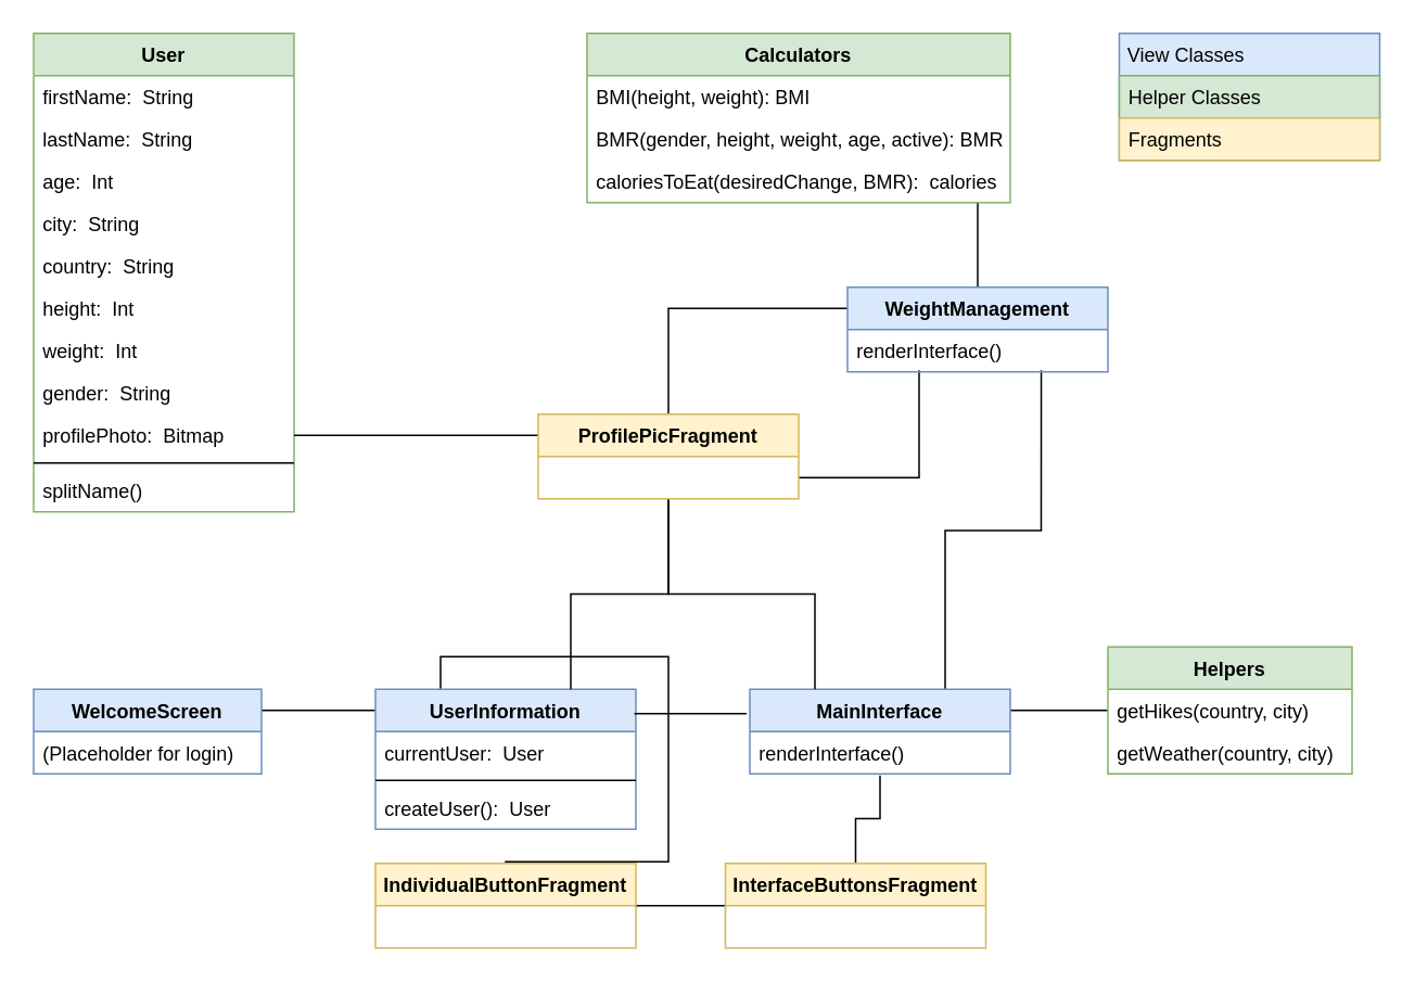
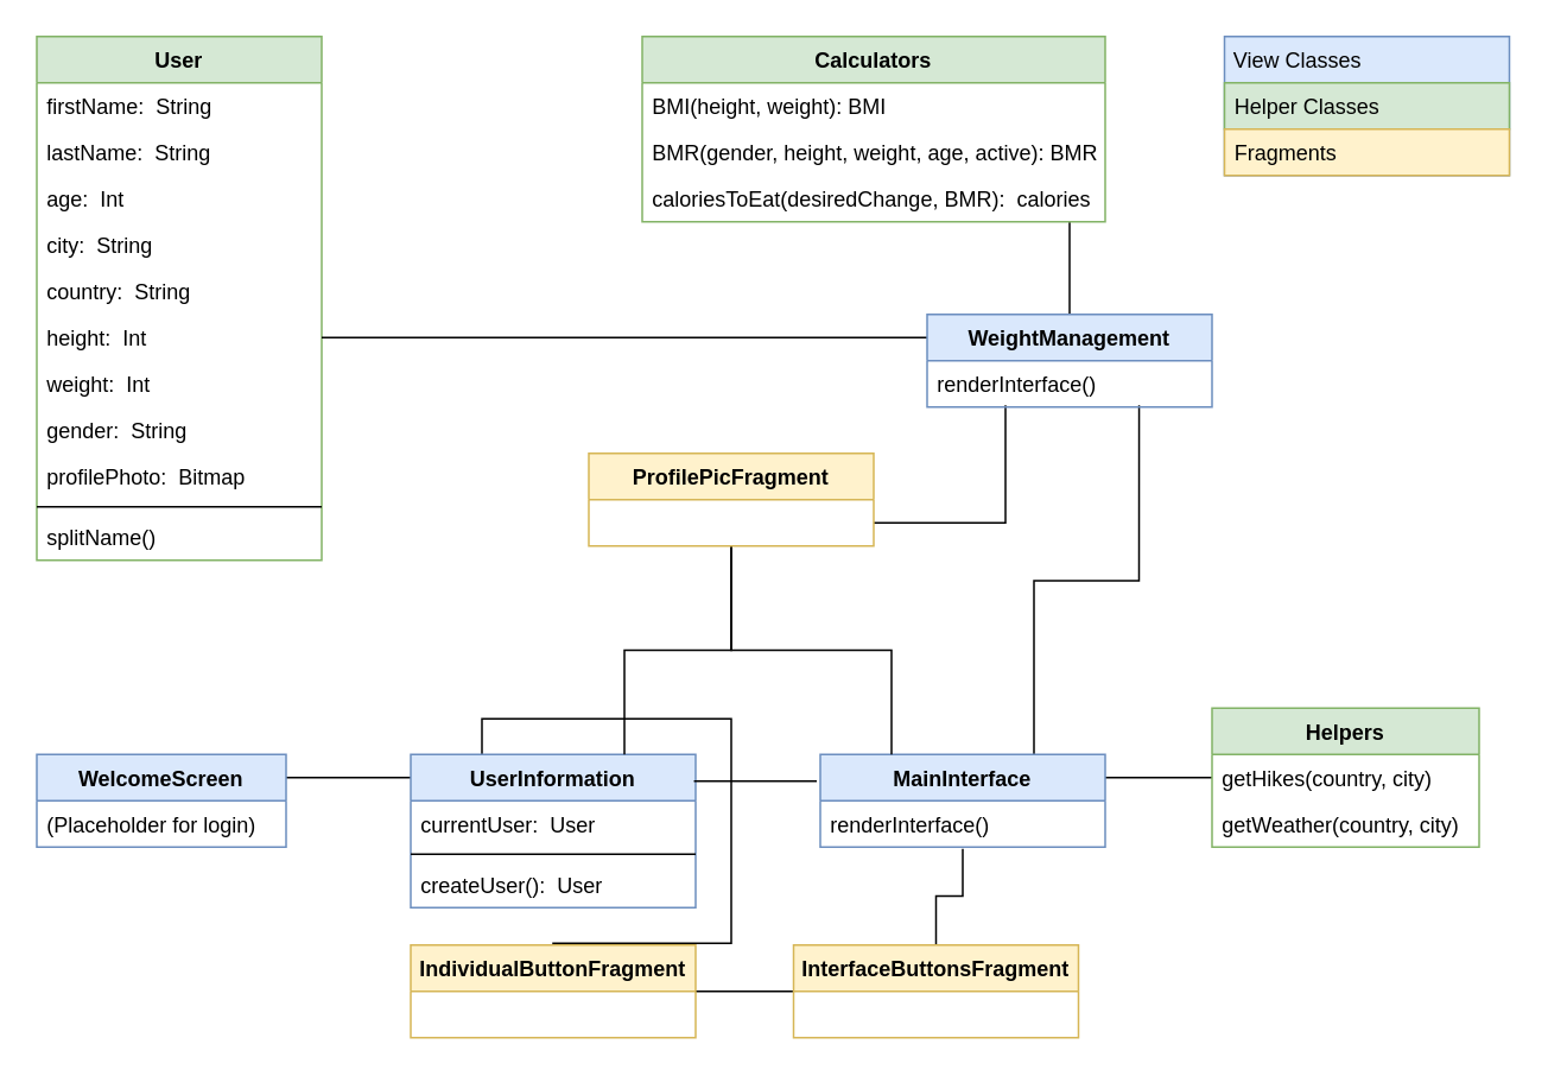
  <mxCell id="0" />
  <mxCell id="1" parent="0" />
  <mxCell id="2" value="User" style="swimlane;fontStyle=1;align=center;verticalAlign=top;childLayout=stackLayout;horizontal=1;startSize=26;horizontalStack=0;resizeParent=1;resizeLast=0;collapsible=1;marginBottom=0;rounded=0;shadow=0;strokeWidth=1;fillColor=#d5e8d4;strokeColor=#82b366;" parent="1" vertex="1"><mxGeometry width="160" height="294" as="geometry" x="20" y="20"><mxRectangle x="220" y="120" width="160" height="26" as="alternateBounds" /></mxGeometry></mxCell>
  <mxCell id="3" value="firstName:  String" style="text;align=left;verticalAlign=top;spacingLeft=4;spacingRight=4;overflow=hidden;rotatable=0;points=[[0,0.5],[1,0.5]];portConstraint=eastwest;" parent="2" vertex="1"><mxGeometry y="26" width="160" height="26" as="geometry" /></mxCell>
  <mxCell id="4" value="lastName:  String" style="text;align=left;verticalAlign=top;spacingLeft=4;spacingRight=4;overflow=hidden;rotatable=0;points=[[0,0.5],[1,0.5]];portConstraint=eastwest;rounded=0;shadow=0;html=0;" parent="2" vertex="1"><mxGeometry y="52" width="160" height="26" as="geometry" /></mxCell>
  <mxCell id="5" value="age:  Int" style="text;strokeColor=none;fillColor=none;align=left;verticalAlign=top;spacingLeft=4;spacingRight=4;overflow=hidden;rotatable=0;points=[[0,0.5],[1,0.5]];portConstraint=eastwest;" vertex="1" parent="2"><mxGeometry y="78" width="160" height="26" as="geometry" /></mxCell>
  <mxCell id="6" value="city:  String" style="text;strokeColor=none;fillColor=none;align=left;verticalAlign=top;spacingLeft=4;spacingRight=4;overflow=hidden;rotatable=0;points=[[0,0.5],[1,0.5]];portConstraint=eastwest;" vertex="1" parent="2"><mxGeometry y="104" width="160" height="26" as="geometry" /></mxCell>
  <mxCell id="7" value="country:  String" style="text;strokeColor=none;fillColor=none;align=left;verticalAlign=top;spacingLeft=4;spacingRight=4;overflow=hidden;rotatable=0;points=[[0,0.5],[1,0.5]];portConstraint=eastwest;" vertex="1" parent="2"><mxGeometry y="130" width="160" height="26" as="geometry" /></mxCell>
  <mxCell id="8" value="height:  Int" style="text;strokeColor=none;fillColor=none;align=left;verticalAlign=top;spacingLeft=4;spacingRight=4;overflow=hidden;rotatable=0;points=[[0,0.5],[1,0.5]];portConstraint=eastwest;" vertex="1" parent="2"><mxGeometry y="156" width="160" height="26" as="geometry" /></mxCell>
  <mxCell id="9" value="weight:  Int" style="text;strokeColor=none;fillColor=none;align=left;verticalAlign=top;spacingLeft=4;spacingRight=4;overflow=hidden;rotatable=0;points=[[0,0.5],[1,0.5]];portConstraint=eastwest;" vertex="1" parent="2"><mxGeometry y="182" width="160" height="26" as="geometry" /></mxCell>
  <mxCell id="10" value="gender:  String" style="text;strokeColor=none;fillColor=none;align=left;verticalAlign=top;spacingLeft=4;spacingRight=4;overflow=hidden;rotatable=0;points=[[0,0.5],[1,0.5]];portConstraint=eastwest;" vertex="1" parent="2"><mxGeometry y="208" width="160" height="26" as="geometry" /></mxCell>
  <mxCell id="11" value="profilePhoto:  Bitmap " style="text;align=left;verticalAlign=top;spacingLeft=4;spacingRight=4;overflow=hidden;rotatable=0;points=[[0,0.5],[1,0.5]];portConstraint=eastwest;rounded=0;shadow=0;html=0;" parent="2" vertex="1"><mxGeometry y="234" width="160" height="26" as="geometry" /></mxCell>
  <mxCell id="12" value="" style="line;html=1;strokeWidth=1;align=left;verticalAlign=middle;spacingTop=-1;spacingLeft=3;spacingRight=3;rotatable=0;labelPosition=right;points=[];portConstraint=eastwest;" parent="2" vertex="1"><mxGeometry y="260" width="160" height="8" as="geometry" /></mxCell>
  <mxCell id="13" value="splitName()" style="text;align=left;verticalAlign=top;spacingLeft=4;spacingRight=4;overflow=hidden;rotatable=0;points=[[0,0.5],[1,0.5]];portConstraint=eastwest;" parent="2" vertex="1"><mxGeometry y="268" width="160" height="26" as="geometry" /></mxCell>
  <mxCell id="14" style="rounded=0;orthogonalLoop=1;jettySize=auto;html=1;exitX=1;exitY=0.25;exitDx=0;exitDy=0;entryX=0;entryY=0.151;entryDx=0;entryDy=0;entryPerimeter=0;edgeStyle=orthogonalEdgeStyle;endArrow=none;endFill=0;" edge="1" parent="1" source="29" target="16"><mxGeometry relative="1" as="geometry"><mxPoint x="210" y="480" as="targetPoint" /></mxGeometry></mxCell>
  <mxCell id="15" style="edgeStyle=orthogonalEdgeStyle;rounded=0;orthogonalLoop=1;jettySize=auto;html=1;exitX=0.25;exitY=0;exitDx=0;exitDy=0;endArrow=none;endFill=0;" edge="1" parent="1" source="16" target="35"><mxGeometry relative="1" as="geometry" /></mxCell>
  <mxCell id="16" value="UserInformation&#10;" style="swimlane;fontStyle=1;align=center;verticalAlign=top;childLayout=stackLayout;horizontal=1;startSize=26;horizontalStack=0;resizeParent=1;resizeParentMax=0;resizeLast=0;collapsible=1;marginBottom=0;fillColor=#dae8fc;strokeColor=#6c8ebf;" vertex="1" parent="1"><mxGeometry x="230" y="423" width="160" height="86" as="geometry" /></mxCell>
  <mxCell id="17" value="currentUser:  User" style="text;strokeColor=none;fillColor=none;align=left;verticalAlign=top;spacingLeft=4;spacingRight=4;overflow=hidden;rotatable=0;points=[[0,0.5],[1,0.5]];portConstraint=eastwest;" vertex="1" parent="16"><mxGeometry y="26" width="160" height="26" as="geometry" /></mxCell>
  <mxCell id="18" value="" style="line;strokeWidth=1;fillColor=none;align=left;verticalAlign=middle;spacingTop=-1;spacingLeft=3;spacingRight=3;rotatable=0;labelPosition=right;points=[];portConstraint=eastwest;" vertex="1" parent="16"><mxGeometry y="52" width="160" height="8" as="geometry" /></mxCell>
  <mxCell id="19" value="createUser():  User" style="text;strokeColor=none;fillColor=none;align=left;verticalAlign=top;spacingLeft=4;spacingRight=4;overflow=hidden;rotatable=0;points=[[0,0.5],[1,0.5]];portConstraint=eastwest;" vertex="1" parent="16"><mxGeometry y="60" width="160" height="26" as="geometry" /></mxCell>
  <mxCell id="20" style="edgeStyle=orthogonalEdgeStyle;rounded=0;orthogonalLoop=1;jettySize=auto;html=1;exitX=0.5;exitY=0;exitDx=0;exitDy=0;entryX=0.5;entryY=1.038;entryDx=0;entryDy=0;entryPerimeter=0;endArrow=none;endFill=0;" edge="1" parent="1" source="36" target="26"><mxGeometry relative="1" as="geometry"><mxPoint x="538.08" y="509.988" as="targetPoint" /></mxGeometry></mxCell>
  <mxCell id="21" style="edgeStyle=orthogonalEdgeStyle;rounded=0;orthogonalLoop=1;jettySize=auto;html=1;exitX=1;exitY=0.5;exitDx=0;exitDy=0;entryX=0;entryY=0.5;entryDx=0;entryDy=0;endArrow=none;endFill=0;" edge="1" parent="1" source="35" target="36"><mxGeometry relative="1" as="geometry" /></mxCell>
  <mxCell id="22" style="edgeStyle=orthogonalEdgeStyle;rounded=0;orthogonalLoop=1;jettySize=auto;html=1;exitX=0.994;exitY=0.174;exitDx=0;exitDy=0;exitPerimeter=0;endArrow=none;endFill=0;" edge="1" parent="1" source="16"><mxGeometry relative="1" as="geometry"><mxPoint x="458" y="438" as="targetPoint" /></mxGeometry></mxCell>
  <mxCell id="23" style="edgeStyle=orthogonalEdgeStyle;rounded=0;orthogonalLoop=1;jettySize=auto;html=1;exitX=1;exitY=0.25;exitDx=0;exitDy=0;endArrow=none;endFill=0;" edge="1" parent="1" source="25" target="47"><mxGeometry relative="1" as="geometry"><mxPoint x="650" y="520" as="targetPoint" /></mxGeometry></mxCell>
  <mxCell id="24" style="edgeStyle=orthogonalEdgeStyle;rounded=0;orthogonalLoop=1;jettySize=auto;html=1;exitX=0.75;exitY=0;exitDx=0;exitDy=0;entryX=0.744;entryY=0.962;entryDx=0;entryDy=0;entryPerimeter=0;endArrow=none;endFill=0;" edge="1" parent="1" source="25" target="39"><mxGeometry relative="1" as="geometry" /></mxCell>
  <mxCell id="25" value="MainInterface" style="swimlane;fontStyle=1;align=center;verticalAlign=top;childLayout=stackLayout;horizontal=1;startSize=26;horizontalStack=0;resizeParent=1;resizeParentMax=0;resizeLast=0;collapsible=1;marginBottom=0;fillColor=#dae8fc;strokeColor=#6c8ebf;" vertex="1" parent="1"><mxGeometry x="460" y="423" width="160" height="52" as="geometry" /></mxCell>
  <mxCell id="26" value="renderInterface()  " style="text;strokeColor=none;fillColor=none;align=left;verticalAlign=top;spacingLeft=4;spacingRight=4;overflow=hidden;rotatable=0;points=[[0,0.5],[1,0.5]];portConstraint=eastwest;" vertex="1" parent="25"><mxGeometry y="26" width="160" height="26" as="geometry" /></mxCell>
  <mxCell id="27" style="edgeStyle=orthogonalEdgeStyle;rounded=0;orthogonalLoop=1;jettySize=auto;html=1;exitX=0.5;exitY=1;exitDx=0;exitDy=0;entryX=0.25;entryY=0;entryDx=0;entryDy=0;endArrow=none;endFill=0;" edge="1" parent="1" source="37" target="25"><mxGeometry relative="1" as="geometry" /></mxCell>
- <mxCell id="28" style="edgeStyle=orthogonalEdgeStyle;rounded=0;orthogonalLoop=1;jettySize=auto;html=1;exitX=0;exitY=0.25;exitDx=0;exitDy=0;entryX=1;entryY=0.5;entryDx=0;entryDy=0;endArrow=none;endFill=0;" edge="1" parent="1" source="37" target="11"><mxGeometry relative="1" as="geometry" /></mxCell>
  <mxCell id="29" value="WelcomeScreen" style="swimlane;fontStyle=1;childLayout=stackLayout;horizontal=1;startSize=26;fillColor=#dae8fc;horizontalStack=0;resizeParent=1;resizeParentMax=0;resizeLast=0;collapsible=1;marginBottom=0;strokeColor=#6c8ebf;" vertex="1" parent="1"><mxGeometry y="423" width="140" height="52" as="geometry" x="20" /></mxCell>
  <mxCell id="30" value="(Placeholder for login)" style="text;strokeColor=none;fillColor=none;align=left;verticalAlign=top;spacingLeft=4;spacingRight=4;overflow=hidden;rotatable=0;points=[[0,0.5],[1,0.5]];portConstraint=eastwest;" vertex="1" parent="29"><mxGeometry y="26" width="140" height="26" as="geometry" /></mxCell>
  <mxCell id="31" style="edgeStyle=orthogonalEdgeStyle;rounded=0;orthogonalLoop=1;jettySize=auto;html=1;exitX=0.5;exitY=1;exitDx=0;exitDy=0;entryX=0.75;entryY=0;entryDx=0;entryDy=0;endArrow=none;endFill=0;" edge="1" parent="1" source="37" target="16"><mxGeometry relative="1" as="geometry" /></mxCell>
  <mxCell id="32" style="edgeStyle=orthogonalEdgeStyle;rounded=0;orthogonalLoop=1;jettySize=auto;html=1;exitX=1;exitY=0.75;exitDx=0;exitDy=0;entryX=0.275;entryY=0.962;entryDx=0;entryDy=0;entryPerimeter=0;endArrow=none;endFill=0;" edge="1" parent="1" source="37" target="39"><mxGeometry relative="1" as="geometry" /></mxCell>
- <mxCell id="33" style="edgeStyle=orthogonalEdgeStyle;rounded=0;orthogonalLoop=1;jettySize=auto;html=1;exitX=0;exitY=0.25;exitDx=0;exitDy=0;endArrow=none;endFill=0;" edge="1" parent="1" source="38" target="37"><mxGeometry relative="1" as="geometry" /></mxCell>
+ <mxCell id="33" style="edgeStyle=orthogonalEdgeStyle;rounded=0;orthogonalLoop=1;jettySize=auto;html=1;exitX=0;exitY=0.25;exitDx=0;exitDy=0;entryX=1;entryY=0.5;entryDx=0;entryDy=0;endArrow=none;endFill=0;" edge="1" parent="1" source="38" target="8"><mxGeometry relative="1" as="geometry" /></mxCell>
  <mxCell id="34" style="edgeStyle=orthogonalEdgeStyle;rounded=0;orthogonalLoop=1;jettySize=auto;html=1;endArrow=none;endFill=0;" edge="1" parent="1" source="38"><mxGeometry relative="1" as="geometry"><mxPoint x="600" y="124" as="targetPoint" /></mxGeometry></mxCell>
  <mxCell id="35" value="IndividualButtonFragment" style="swimlane;fontStyle=1;childLayout=stackLayout;horizontal=1;startSize=26;fillColor=#fff2cc;horizontalStack=0;resizeParent=1;resizeParentMax=0;resizeLast=0;collapsible=1;marginBottom=0;strokeColor=#d6b656;" vertex="1" parent="1"><mxGeometry x="230" y="530" width="160" height="52" as="geometry" /></mxCell>
  <mxCell id="36" value="InterfaceButtonsFragment" style="swimlane;fontStyle=1;childLayout=stackLayout;horizontal=1;startSize=26;fillColor=#fff2cc;horizontalStack=0;resizeParent=1;resizeParentMax=0;resizeLast=0;collapsible=1;marginBottom=0;strokeColor=#d6b656;" vertex="1" parent="1"><mxGeometry x="445" y="530" width="160" height="52" as="geometry" /></mxCell>
  <mxCell id="37" value="ProfilePicFragment" style="swimlane;fontStyle=1;childLayout=stackLayout;horizontal=1;startSize=26;fillColor=#fff2cc;horizontalStack=0;resizeParent=1;resizeParentMax=0;resizeLast=0;collapsible=1;marginBottom=0;strokeColor=#d6b656;" vertex="1" parent="1"><mxGeometry x="330" y="254" width="160" height="52" as="geometry" /></mxCell>
  <mxCell id="38" value="WeightManagement" style="swimlane;fontStyle=1;align=center;verticalAlign=top;childLayout=stackLayout;horizontal=1;startSize=26;horizontalStack=0;resizeParent=1;resizeParentMax=0;resizeLast=0;collapsible=1;marginBottom=0;fillColor=#dae8fc;strokeColor=#6c8ebf;" vertex="1" parent="1"><mxGeometry x="520" y="176" width="160" height="52" as="geometry" /></mxCell>
  <mxCell id="39" value="renderInterface()" style="text;strokeColor=none;fillColor=none;align=left;verticalAlign=top;spacingLeft=4;spacingRight=4;overflow=hidden;rotatable=0;points=[[0,0.5],[1,0.5]];portConstraint=eastwest;" vertex="1" parent="38"><mxGeometry y="26" width="160" height="26" as="geometry" /></mxCell>
  <mxCell id="40" value=" View Classes" style="swimlane;fontStyle=0;align=left;verticalAlign=top;childLayout=stackLayout;horizontal=1;startSize=26;horizontalStack=0;resizeParent=1;resizeParentMax=0;resizeLast=0;collapsible=1;marginBottom=0;fillColor=#dae8fc;strokeColor=#6c8ebf;" vertex="1" parent="1"><mxGeometry x="687" width="160" height="78" as="geometry" y="20" /></mxCell>
  <mxCell id="41" value="Helper Classes" style="text;strokeColor=#82b366;fillColor=#d5e8d4;align=left;verticalAlign=top;spacingLeft=4;spacingRight=4;overflow=hidden;rotatable=0;points=[[0,0.5],[1,0.5]];portConstraint=eastwest;" vertex="1" parent="40"><mxGeometry y="26" width="160" height="26" as="geometry" /></mxCell>
  <mxCell id="42" value="Fragments" style="text;strokeColor=#d6b656;fillColor=#fff2cc;align=left;verticalAlign=top;spacingLeft=4;spacingRight=4;overflow=hidden;rotatable=0;points=[[0,0.5],[1,0.5]];portConstraint=eastwest;" vertex="1" parent="40"><mxGeometry y="52" width="160" height="26" as="geometry" /></mxCell>
  <mxCell id="43" value="Calculators" style="swimlane;fontStyle=1;align=center;verticalAlign=top;childLayout=stackLayout;horizontal=1;startSize=26;horizontalStack=0;resizeParent=1;resizeParentMax=0;resizeLast=0;collapsible=1;marginBottom=0;fillColor=#d5e8d4;strokeColor=#82b366;" vertex="1" parent="1"><mxGeometry x="360" width="260" height="104" as="geometry" y="20" /></mxCell>
  <mxCell id="44" value="BMI(height, weight): BMI" style="text;strokeColor=none;fillColor=none;align=left;verticalAlign=top;spacingLeft=4;spacingRight=4;overflow=hidden;rotatable=0;points=[[0,0.5],[1,0.5]];portConstraint=eastwest;" vertex="1" parent="43"><mxGeometry y="26" width="260" height="26" as="geometry" /></mxCell>
  <mxCell id="45" value="BMR(gender, height, weight, age, active): BMR" style="text;strokeColor=none;fillColor=none;align=left;verticalAlign=top;spacingLeft=4;spacingRight=4;overflow=hidden;rotatable=0;points=[[0,0.5],[1,0.5]];portConstraint=eastwest;" vertex="1" parent="43"><mxGeometry y="52" width="260" height="26" as="geometry" /></mxCell>
  <mxCell id="46" value="caloriesToEat(desiredChange, BMR):  calories" style="text;strokeColor=none;fillColor=none;align=left;verticalAlign=top;spacingLeft=4;spacingRight=4;overflow=hidden;rotatable=0;points=[[0,0.5],[1,0.5]];portConstraint=eastwest;" vertex="1" parent="43"><mxGeometry y="78" width="260" height="26" as="geometry" /></mxCell>
  <mxCell id="47" value="Helpers" style="swimlane;fontStyle=1;childLayout=stackLayout;horizontal=1;startSize=26;fillColor=#d5e8d4;horizontalStack=0;resizeParent=1;resizeParentMax=0;resizeLast=0;collapsible=1;marginBottom=0;strokeColor=#82b366;" vertex="1" parent="1"><mxGeometry x="680" y="397" width="150" height="78" as="geometry" /></mxCell>
  <mxCell id="48" value="getHikes(country, city)" style="text;strokeColor=none;fillColor=none;align=left;verticalAlign=top;spacingLeft=4;spacingRight=4;overflow=hidden;rotatable=0;points=[[0,0.5],[1,0.5]];portConstraint=eastwest;" vertex="1" parent="47"><mxGeometry y="26" width="150" height="26" as="geometry" /></mxCell>
  <mxCell id="49" value="getWeather(country, city)" style="text;strokeColor=none;fillColor=none;align=left;verticalAlign=top;spacingLeft=4;spacingRight=4;overflow=hidden;rotatable=0;points=[[0,0.5],[1,0.5]];portConstraint=eastwest;" vertex="1" parent="47"><mxGeometry y="52" width="150" height="26" as="geometry" /></mxCell>
